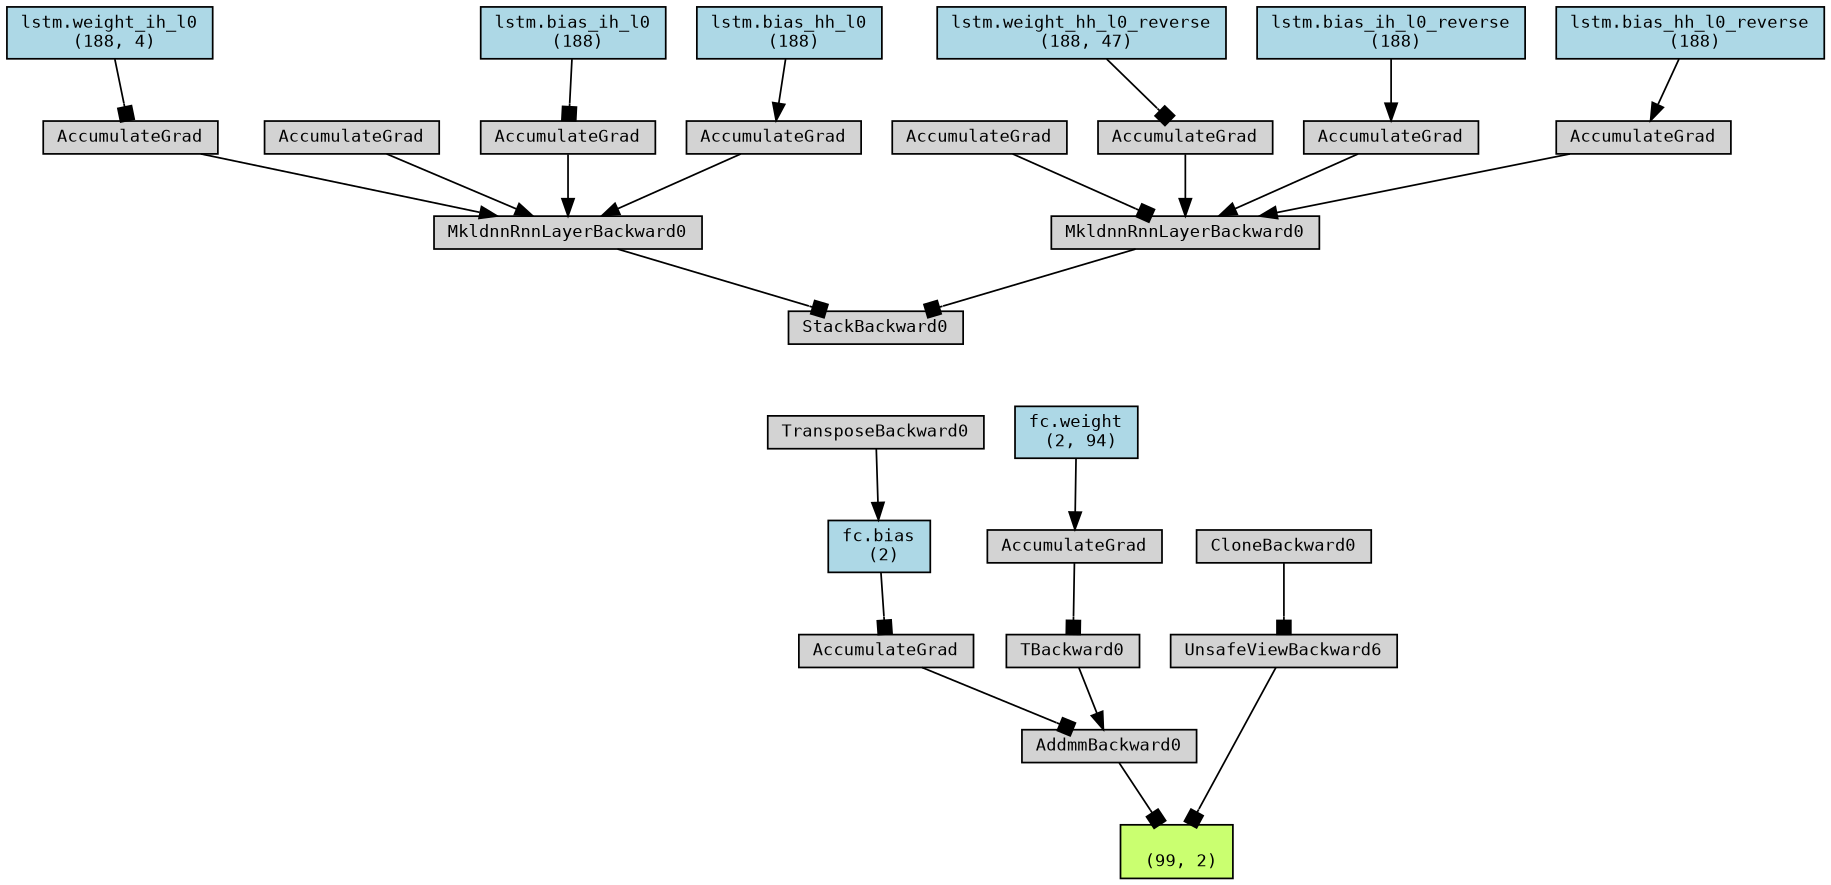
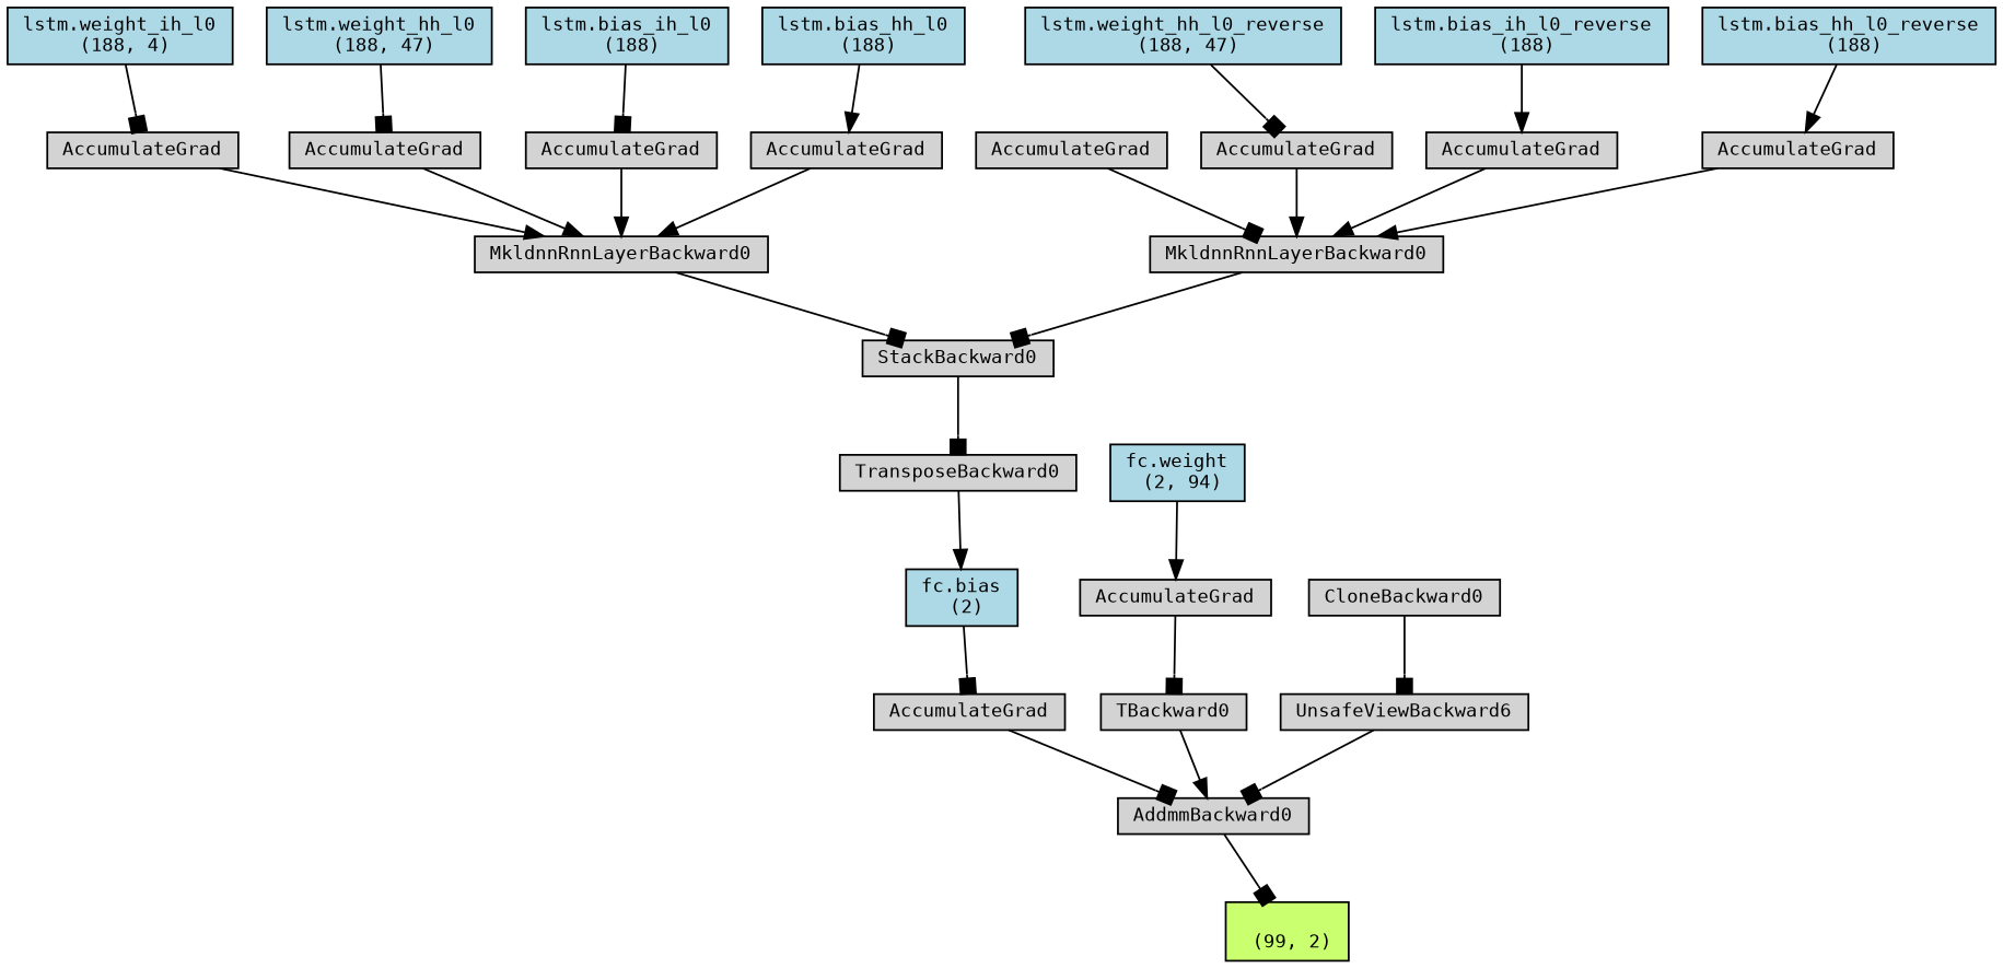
  digraph {
    node [align=left fontname=monospace fontsize=10 ranksep=0.1 shape=box style=filled]
    edge [arrowhead=box]
    n1 [fillcolor=darkolivegreen1 height=0.2 label="\n (99, 2)"]
    n2 [height=0.2 label=AddmmBackward0]
    n3 [height=0.2 label=AccumulateGrad]
    n4 [fillcolor=lightblue height=0.2 label="fc.bias\n (2)"]
    n5 [height=0.2 label=UnsafeViewBackward6]
    n6 [height=0.2 label=CloneBackward0]
    n7 [height=0.2 label=TransposeBackward0]
    n8 [height=0.2 label=StackBackward0]
    n9 [height=0.2 label=MkldnnRnnLayerBackward0]
    n10 [height=0.2 label=AccumulateGrad]
    n11 [fillcolor=lightblue height=0.2 label="lstm.weight_ih_l0\n (188, 4)"]
    n12 [height=0.2 label=AccumulateGrad]
+   n13 [fillcolor=lightblue height=0.2 label="lstm.weight_hh_l0\n (188, 47)"]
    n14 [height=0.2 label=AccumulateGrad]
    n15 [fillcolor=lightblue height=0.2 label="lstm.bias_ih_l0\n (188)"]
    n16 [height=0.2 label=AccumulateGrad]
    n17 [fillcolor=lightblue height=0.2 label="lstm.bias_hh_l0\n (188)"]
    n18 [height=0.2 label=MkldnnRnnLayerBackward0]
    n19 [height=0.2 label=AccumulateGrad]
    n20 [height=0.2 label=AccumulateGrad]
    n21 [fillcolor=lightblue height=0.2 label="lstm.weight_hh_l0_reverse\n (188, 47)"]
    n22 [height=0.2 label=AccumulateGrad]
    n23 [fillcolor=lightblue height=0.2 label="lstm.bias_ih_l0_reverse\n (188)"]
    n24 [height=0.2 label=AccumulateGrad]
    n25 [fillcolor=lightblue height=0.2 label="lstm.bias_hh_l0_reverse\n (188)"]
    n26 [height=0.2 label=TBackward0]
    n27 [height=0.2 label=AccumulateGrad]
    n28 [fillcolor=lightblue height=0.2 label="fc.weight\n (2, 94)"]
    n2 -> n1
    n3 -> n2
    n4 -> n3
-   n5 -> n1
+   n5 -> n2
    n6 -> n5
    n7 -> n4 [arrowhead=normal]
+   n8 -> n7
    n9 -> n8
    n10 -> n9 [arrowhead=normal]
    n11 -> n10
    n12 -> n9 [arrowhead=normal]
+   n13 -> n12
    n14 -> n9 [arrowhead=normal]
    n15 -> n14
    n16 -> n9 [arrowhead=normal]
    n17 -> n16 [arrowhead=normal]
    n18 -> n8
    n19 -> n18
    n20 -> n18 [arrowhead=normal]
    n21 -> n20
    n22 -> n18 [arrowhead=normal]
    n23 -> n22 [arrowhead=normal]
    n24 -> n18 [arrowhead=normal]
    n25 -> n24 [arrowhead=normal]
    n26 -> n2 [arrowhead=normal]
    n27 -> n26
    n28 -> n27 [arrowhead=normal]
  }
